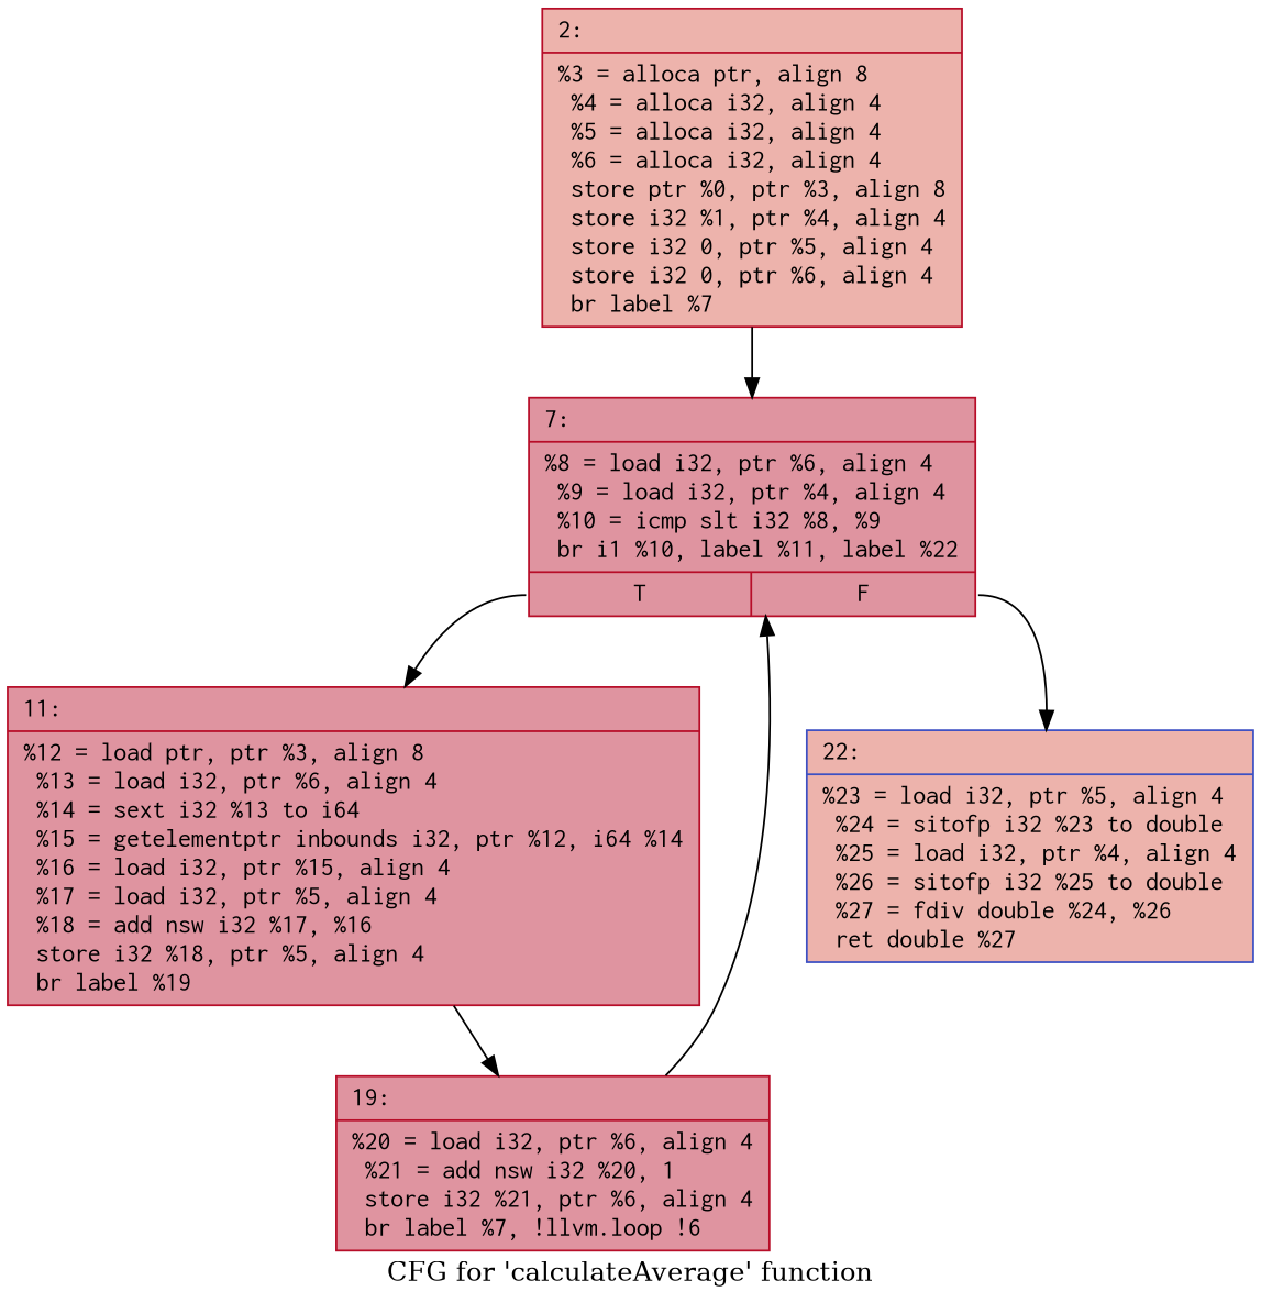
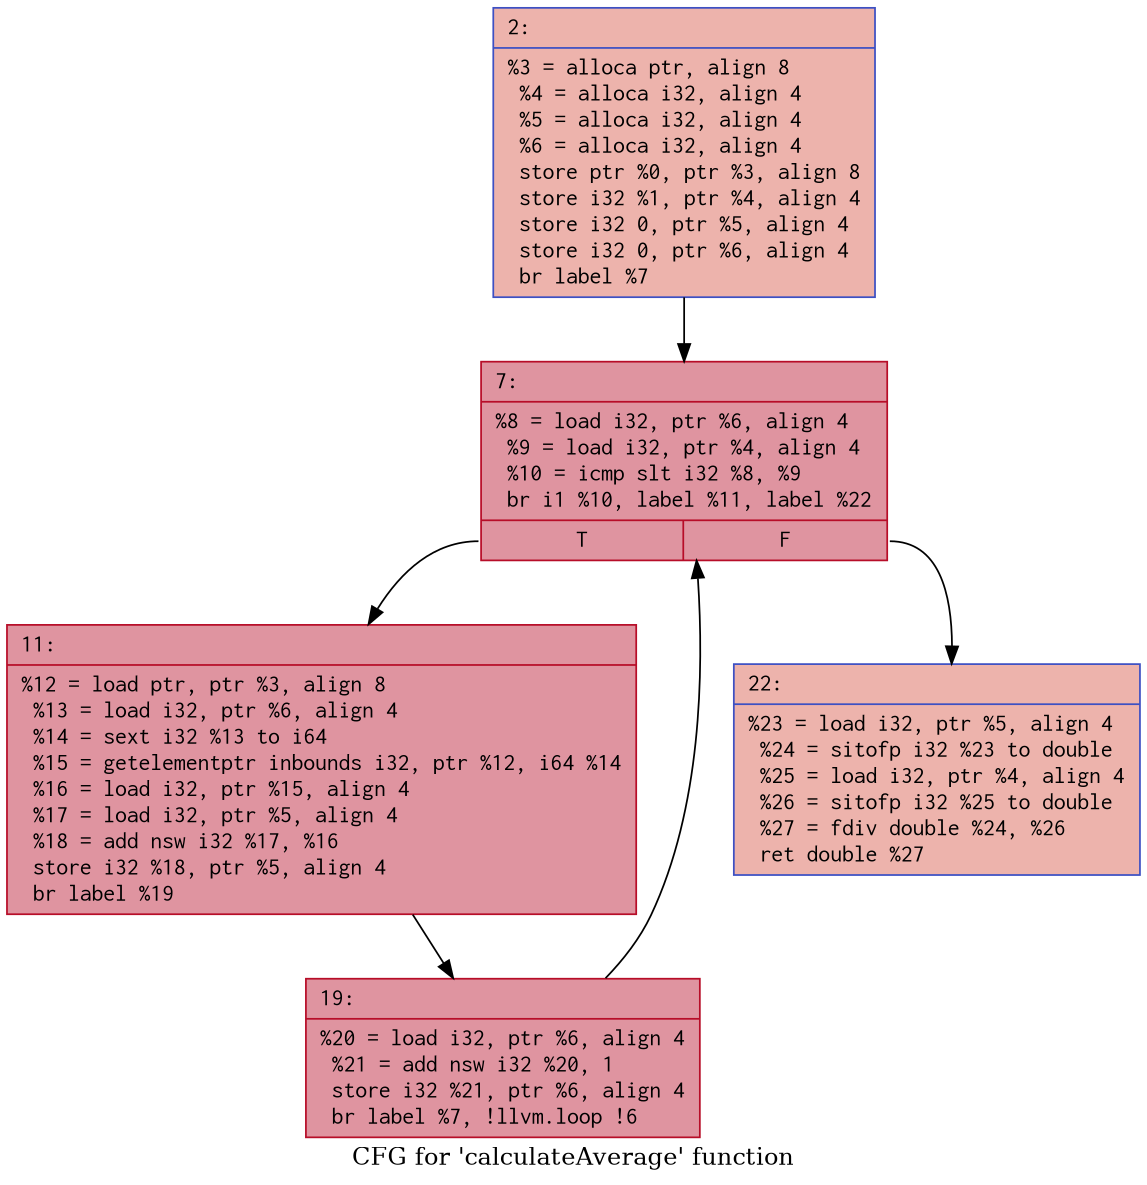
  digraph {
    label="CFG for 'calculateAverage' function"
    node [color="#b70d28ff" fillcolor="#b70d2870" fontname=Courier shape=record style=filled]
-   n1 [fillcolor="#d6524470" label="{2:\l|  %3 = alloca ptr, align 8\l  %4 = alloca i32, align 4\l  %5 = alloca i32, align 4\l  %6 = alloca i32, align 4\l  store ptr %0, ptr %3, align 8\l  store i32 %1, ptr %4, align 4\l  store i32 0, ptr %5, align 4\l  store i32 0, ptr %6, align 4\l  br label %7\l}"]
+   n1 [color="#3d50c3ff" fillcolor="#d6524470" label="{2:\l|  %3 = alloca ptr, align 8\l  %4 = alloca i32, align 4\l  %5 = alloca i32, align 4\l  %6 = alloca i32, align 4\l  store ptr %0, ptr %3, align 8\l  store i32 %1, ptr %4, align 4\l  store i32 0, ptr %5, align 4\l  store i32 0, ptr %6, align 4\l  br label %7\l}"]
    n2 [label="{7:\l|  %8 = load i32, ptr %6, align 4\l  %9 = load i32, ptr %4, align 4\l  %10 = icmp slt i32 %8, %9\l  br i1 %10, label %11, label %22\l|{<s0>T|<s1>F}}"]
    n3 [label="{11:\l|  %12 = load ptr, ptr %3, align 8\l  %13 = load i32, ptr %6, align 4\l  %14 = sext i32 %13 to i64\l  %15 = getelementptr inbounds i32, ptr %12, i64 %14\l  %16 = load i32, ptr %15, align 4\l  %17 = load i32, ptr %5, align 4\l  %18 = add nsw i32 %17, %16\l  store i32 %18, ptr %5, align 4\l  br label %19\l}"]
    n4 [color="#3d50c3ff" fillcolor="#d6524470" label="{22:\l|  %23 = load i32, ptr %5, align 4\l  %24 = sitofp i32 %23 to double\l  %25 = load i32, ptr %4, align 4\l  %26 = sitofp i32 %25 to double\l  %27 = fdiv double %24, %26\l  ret double %27\l}"]
    n5 [label="{19:\l|  %20 = load i32, ptr %6, align 4\l  %21 = add nsw i32 %20, 1\l  store i32 %21, ptr %6, align 4\l  br label %7, !llvm.loop !6\l}"]
    n1 -> n2
    n2 -> n3 [tailport=s0]
    n2 -> n4 [tailport=s1]
    n3 -> n5
    n5 -> n2
  }
